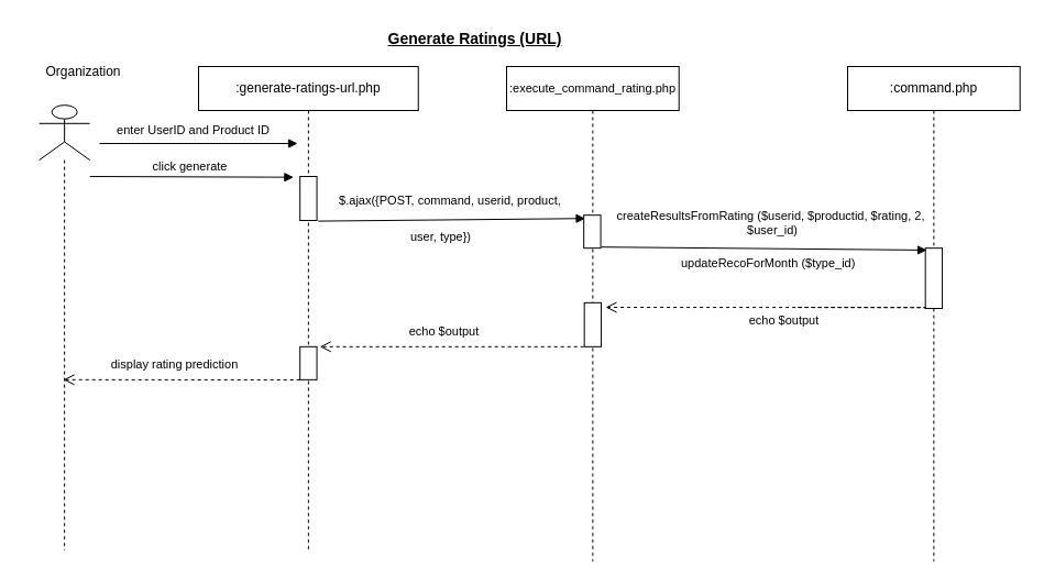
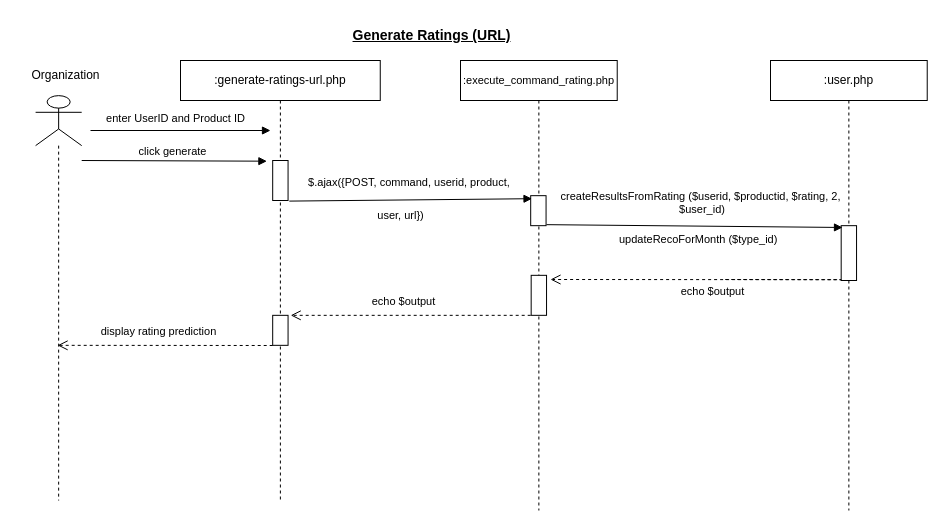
  <mxCell id="0" />
  <mxCell id="1" parent="0" />
- <mxCell id="2" value=":command.php" style="shape=umlLifeline;perimeter=lifelinePerimeter;whiteSpace=wrap;html=1;container=0;collapsible=0;recursiveResize=0;outlineConnect=0;" parent="1" vertex="1"><mxGeometry x="770" y="60" width="156.72" height="450" as="geometry" /></mxCell>
+ <mxCell id="2" value=":user.php" style="shape=umlLifeline;perimeter=lifelinePerimeter;whiteSpace=wrap;html=1;container=0;collapsible=0;recursiveResize=0;outlineConnect=0;" parent="1" vertex="1"><mxGeometry x="770" y="60" width="156.72" height="450" as="geometry" /></mxCell>
  <mxCell id="3" value="enter UserID and Product ID" style="html=1;verticalAlign=bottom;endArrow=block;rounded=0;elbow=vertical;" parent="1" edge="1"><mxGeometry x="-0.056" y="3" width="80" relative="1" as="geometry"><mxPoint x="90" y="130" as="sourcePoint" /><mxPoint x="270" y="130" as="targetPoint" /><mxPoint as="offset" /></mxGeometry></mxCell>
  <mxCell id="4" value="" style="shape=umlLifeline;participant=umlActor;perimeter=lifelinePerimeter;whiteSpace=wrap;html=1;container=0;collapsible=0;recursiveResize=0;verticalAlign=top;spacingTop=36;outlineConnect=0;fontFamily=Helvetica;fontSize=12;fontColor=default;align=center;strokeColor=default;fillColor=default;size=50;" parent="1" vertex="1"><mxGeometry x="35.1" y="95.14" width="46.09" height="404.86" as="geometry" /></mxCell>
- <mxCell id="5" value="Organization" style="text;html=1;align=center;verticalAlign=middle;resizable=1;points=[];autosize=1;strokeColor=none;fillColor=none;container=0;movable=1;rotatable=1;deletable=1;editable=1;connectable=1;locked=0;" parent="1" vertex="1"><mxGeometry x="30.1" y="50" width="90" height="30" as="geometry" /></mxCell>
+ <mxCell id="5" value="Organization" style="text;html=1;align=center;verticalAlign=middle;resizable=1;points=[];autosize=1;strokeColor=none;fillColor=none;container=0;movable=1;rotatable=1;deletable=1;editable=1;connectable=1;locked=0;" parent="1" vertex="1"><mxGeometry x="20.1" y="60" width="90" height="30" as="geometry" /></mxCell>
  <mxCell id="6" value=":generate-ratings-url.php" style="shape=umlLifeline;perimeter=lifelinePerimeter;whiteSpace=wrap;html=1;container=0;collapsible=0;recursiveResize=0;outlineConnect=0;" parent="1" vertex="1"><mxGeometry x="180" y="60" width="199.75" height="440" as="geometry" /></mxCell>
  <mxCell id="7" value="" style="html=1;points=[];perimeter=orthogonalPerimeter;container=0;" parent="1" vertex="1"><mxGeometry x="272.19" y="314.83" width="15.37" height="30" as="geometry" /></mxCell>
  <mxCell id="8" value="" style="html=1;points=[];perimeter=orthogonalPerimeter;container=0;" parent="1" vertex="1"><mxGeometry x="272.19" y="160" width="15.37" height="40" as="geometry" /></mxCell>
  <mxCell id="9" value="&lt;font style=&quot;font-size: 11px;&quot;&gt;:execute_command_rating.php&lt;/font&gt;" style="shape=umlLifeline;perimeter=lifelinePerimeter;whiteSpace=wrap;html=1;container=0;collapsible=0;recursiveResize=0;outlineConnect=0;" parent="1" vertex="1"><mxGeometry x="460" y="60" width="156.72" height="450" as="geometry" /></mxCell>
  <mxCell id="10" value="&lt;font style=&quot;font-size: 14px;&quot;&gt;&lt;b&gt;&lt;u&gt;Generate Ratings (URL)&lt;/u&gt;&lt;/b&gt;&lt;/font&gt;" style="text;html=1;align=center;verticalAlign=middle;resizable=0;points=[];autosize=1;strokeColor=none;fillColor=none;" parent="1" vertex="1"><mxGeometry x="340.56" y="20" width="180" height="30" as="geometry" /></mxCell>
  <mxCell id="11" value="" style="html=1;points=[];perimeter=orthogonalPerimeter;container=0;" parent="1" vertex="1"><mxGeometry x="530.19" y="195.17" width="15.37" height="30" as="geometry" /></mxCell>
  <mxCell id="12" value="click generate" style="html=1;verticalAlign=bottom;endArrow=block;rounded=0;elbow=vertical;entryX=-0.377;entryY=0.017;entryDx=0;entryDy=0;entryPerimeter=0;" parent="1" target="8" edge="1"><mxGeometry x="-0.012" width="80" relative="1" as="geometry"><mxPoint x="81.19" y="160" as="sourcePoint" /><mxPoint x="263.38" y="160" as="targetPoint" /><mxPoint as="offset" /></mxGeometry></mxCell>
  <mxCell id="13" value="" style="html=1;points=[];perimeter=orthogonalPerimeter;container=0;" parent="1" vertex="1"><mxGeometry x="530.67" y="274.83" width="15.37" height="40" as="geometry" /></mxCell>
  <mxCell id="14" value="" style="html=1;points=[];perimeter=orthogonalPerimeter;container=0;" parent="1" vertex="1"><mxGeometry x="840.68" y="225.17" width="15.37" height="54.83" as="geometry" /></mxCell>
  <mxCell id="15" value="$.ajax({POST, command, userid, product,&amp;nbsp;" style="html=1;verticalAlign=bottom;endArrow=block;rounded=0;elbow=vertical;entryX=0.087;entryY=0.101;entryDx=0;entryDy=0;entryPerimeter=0;exitX=1.081;exitY=1.015;exitDx=0;exitDy=0;exitPerimeter=0;" parent="1" source="8" target="11" edge="1"><mxGeometry x="-0.0" y="8" width="80" relative="1" as="geometry"><mxPoint x="300" y="200" as="sourcePoint" /><mxPoint x="484.81" y="201" as="targetPoint" /><mxPoint as="offset" /></mxGeometry></mxCell>
- <mxCell id="16" value="&lt;font style=&quot;font-size: 11px;&quot;&gt;user, type})&lt;/font&gt;" style="text;html=1;align=center;verticalAlign=middle;resizable=0;points=[];autosize=1;strokeColor=none;fillColor=none;" parent="1" vertex="1"><mxGeometry x="360" y="200" width="80" height="30" as="geometry" /></mxCell>
+ <mxCell id="16" value="&lt;font style=&quot;font-size: 11px;&quot;&gt;user, url})&lt;/font&gt;" style="text;html=1;align=center;verticalAlign=middle;resizable=0;points=[];autosize=1;strokeColor=none;fillColor=none;" parent="1" vertex="1"><mxGeometry x="360" y="200" width="80" height="30" as="geometry" /></mxCell>
  <mxCell id="17" value="createResultsFromRating ($userid, $productid, $rating, 2,&lt;br&gt;&amp;nbsp;$user_id)" style="html=1;verticalAlign=bottom;endArrow=block;rounded=0;entryX=0.086;entryY=0.033;entryDx=0;entryDy=0;entryPerimeter=0;" parent="1" target="14" edge="1"><mxGeometry x="0.038" y="8" width="80" relative="1" as="geometry"><mxPoint x="546.04" y="224.17" as="sourcePoint" /><mxPoint x="830" y="224" as="targetPoint" /><mxPoint as="offset" /></mxGeometry></mxCell>
  <mxCell id="18" value="echo $output" style="html=1;verticalAlign=bottom;endArrow=open;dashed=1;endSize=8;rounded=0;elbow=vertical;" parent="1" edge="1"><mxGeometry x="0.207" y="21" relative="1" as="geometry"><mxPoint x="724.74" y="279" as="sourcePoint" /><mxPoint x="550" y="279" as="targetPoint" /><mxPoint as="offset" /><Array as="points"><mxPoint x="840.677" y="279.189" /></Array></mxGeometry></mxCell>
  <mxCell id="19" value="echo $output" style="html=1;verticalAlign=bottom;endArrow=open;dashed=1;endSize=8;rounded=0;elbow=vertical;" parent="1" edge="1"><mxGeometry x="0.058" y="-5" relative="1" as="geometry"><mxPoint x="530.19" y="314.83" as="sourcePoint" /><mxPoint x="290.19" y="314.83" as="targetPoint" /><mxPoint as="offset" /><Array as="points" /></mxGeometry></mxCell>
  <mxCell id="20" value="display rating prediction" style="html=1;verticalAlign=bottom;endArrow=open;dashed=1;endSize=8;rounded=0;elbow=vertical;" parent="1" edge="1"><mxGeometry x="0.058" y="-5" relative="1" as="geometry"><mxPoint x="272.19" y="345" as="sourcePoint" /><mxPoint x="57.09" y="344.83" as="targetPoint" /><mxPoint as="offset" /><Array as="points" /></mxGeometry></mxCell>
  <mxCell id="21" value="&lt;font style=&quot;font-size: 11px;&quot;&gt;updateRecoForMonth ($type_id)&lt;/font&gt;" style="text;whiteSpace=wrap;html=1;" parent="1" vertex="1"><mxGeometry x="616.72" y="225.17" width="180" height="30" as="geometry" /></mxCell>
